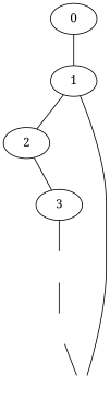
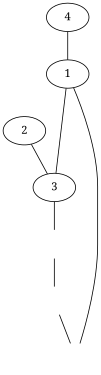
  graph {
    fontname="Noto Serif"
    node [fontname="Noto Serif"]
    edge [fontname="Noto Serif"]
-   0
+   0 [label=4]
    1
    2
    3
    4 [style=invis]
    5 [style=invis]
    6 [style=invis]
    0 -- 1
-   1 -- 2
+   1 -- 3
    2 -- 3
    3 -- 4
    4 -- 5
    5 -- 6
    6 -- 1
  }
